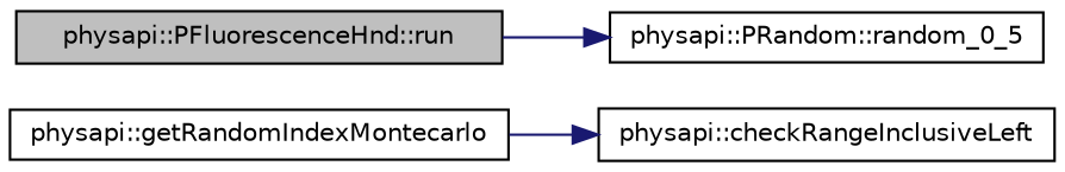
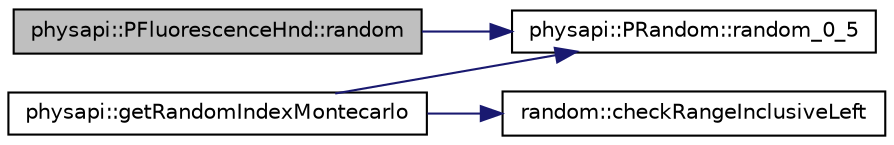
  digraph {
    rankdir=LR
    node [color=black fillcolor=white fontname=Helvetica fontsize=10 shape=record style=filled]
    edge [color=midnightblue fontname=Helvetica fontsize=10 labelfontname=Helvetica labelfontsize=10 style=solid]
-   n1 [fillcolor=grey75 fontcolor=black height=0.2 label="physapi::PFluorescenceHnd::run" width=0.4]
+   n1 [fillcolor=grey75 fontcolor=black height=0.2 label="physapi::PFluorescenceHnd::random" width=0.4]
    n2 [height=0.2 label="physapi::PRandom::random_0_5" width=0.4]
    n3 [height=0.2 label="physapi::getRandomIndexMontecarlo" width=0.4]
-   n4 [height=0.2 label="physapi::checkRangeInclusiveLeft" width=0.4]
+   n4 [height=0.2 label="random::checkRangeInclusiveLeft" width=0.4]
    n1 -> n2
+   n3 -> n2
    n3 -> n4
  }
